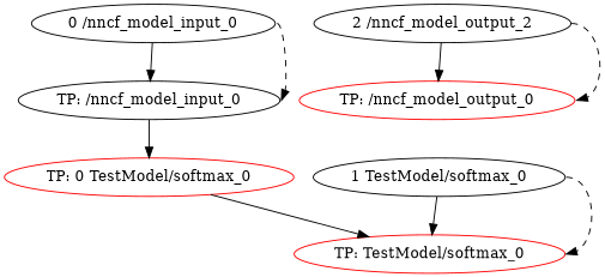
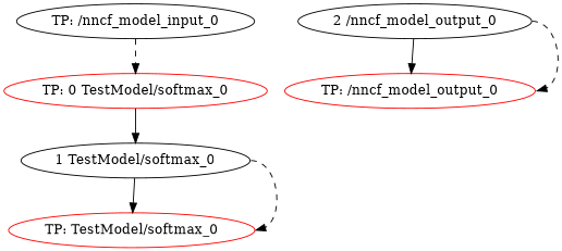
  digraph {
    n1 [color=black label="TP: /nncf_model_input_0"]
    n2 [color=red label="TP: 0 TestModel/softmax_0"]
-   "0 /nncf_model_input_0"
    "1 TestModel/softmax_0"
    n5 [color=red label="TP: TestModel/softmax_0"]
-   "2 /nncf_model_output_0" [label="2 /nncf_model_output_2"]
+   "2 /nncf_model_output_0"
    n7 [color=red label="TP: /nncf_model_output_0"]
-   n1 -> n2
-   n2 -> n5
-   "0 /nncf_model_input_0" -> n1
-   "0 /nncf_model_input_0" -> n1 [headport=e style=dashed tailport=e]
+   n1 -> n2 [style=dashed]
+   n2 -> "1 TestModel/softmax_0"
    "1 TestModel/softmax_0" -> n5
    "1 TestModel/softmax_0" -> n5 [headport=e style=dashed tailport=e]
    "2 /nncf_model_output_0" -> n7
    "2 /nncf_model_output_0" -> n7 [headport=e style=dashed tailport=e]
  }
